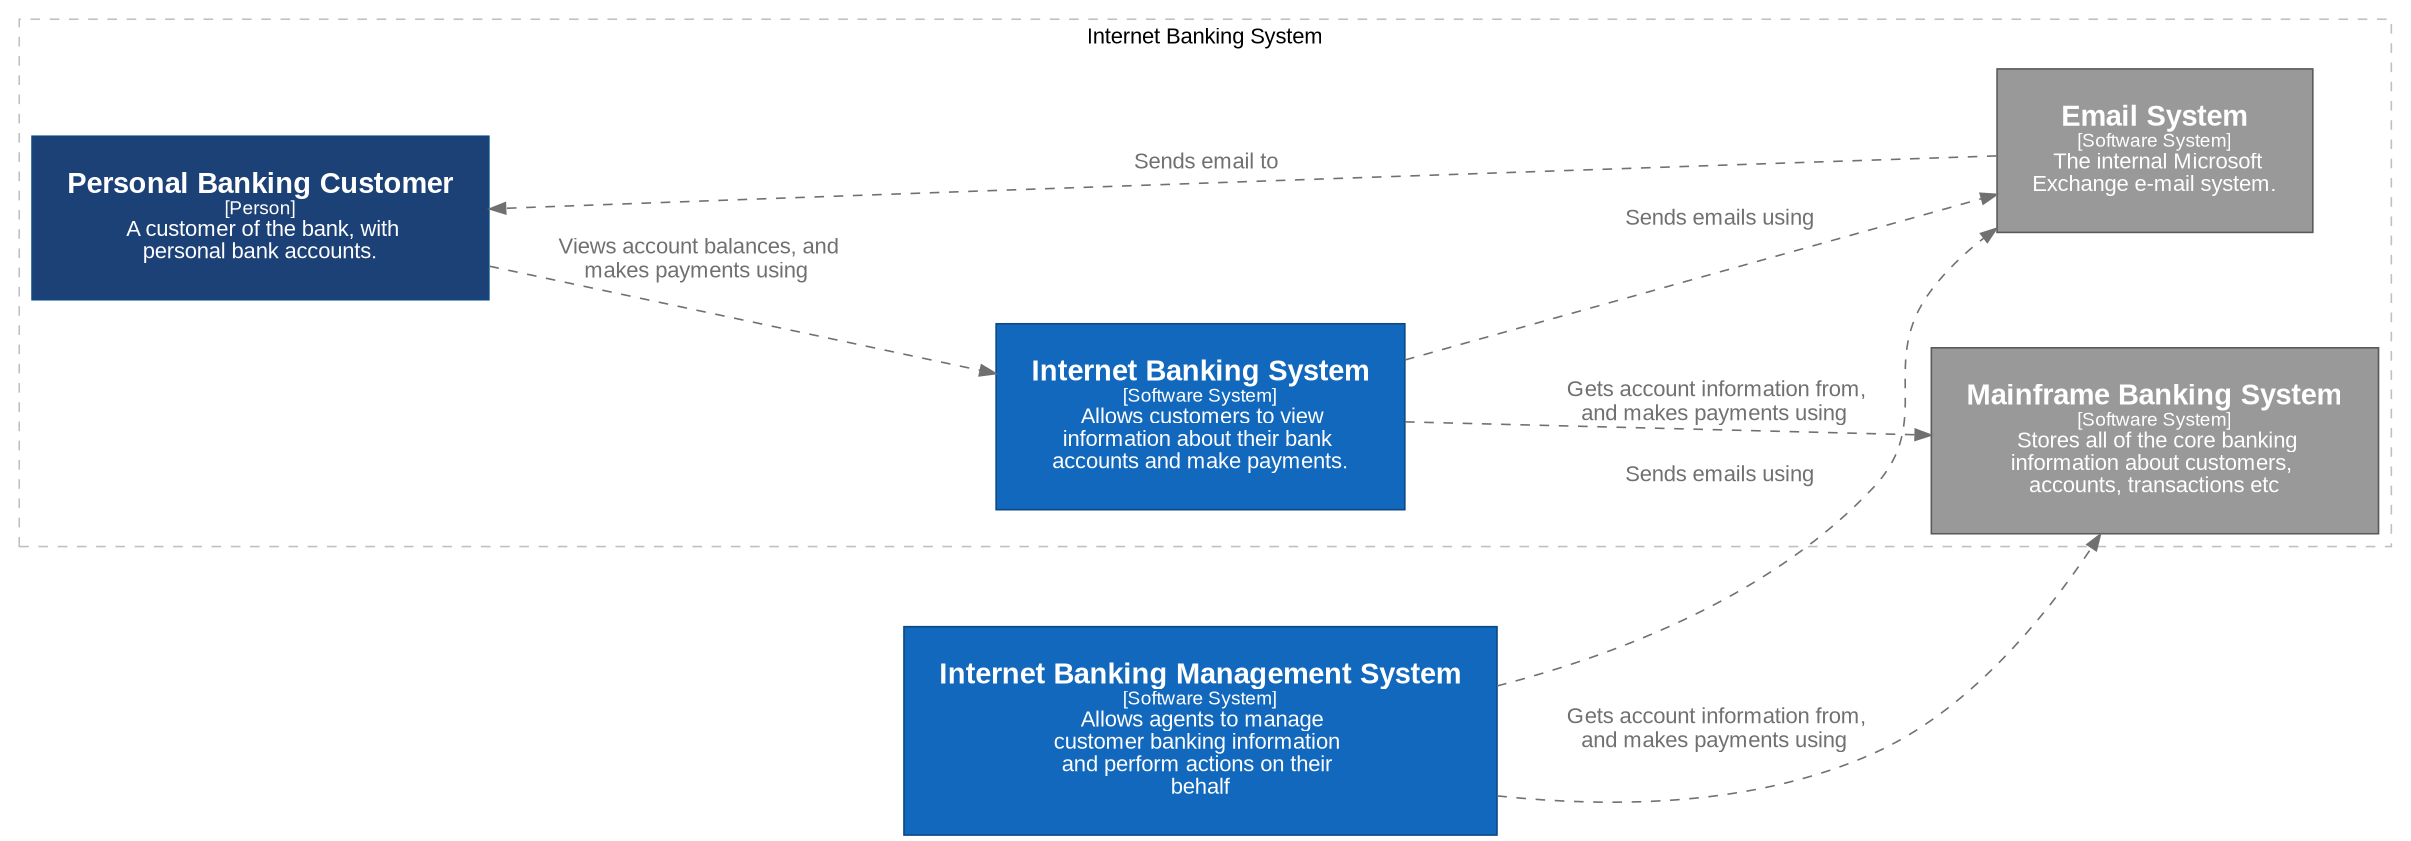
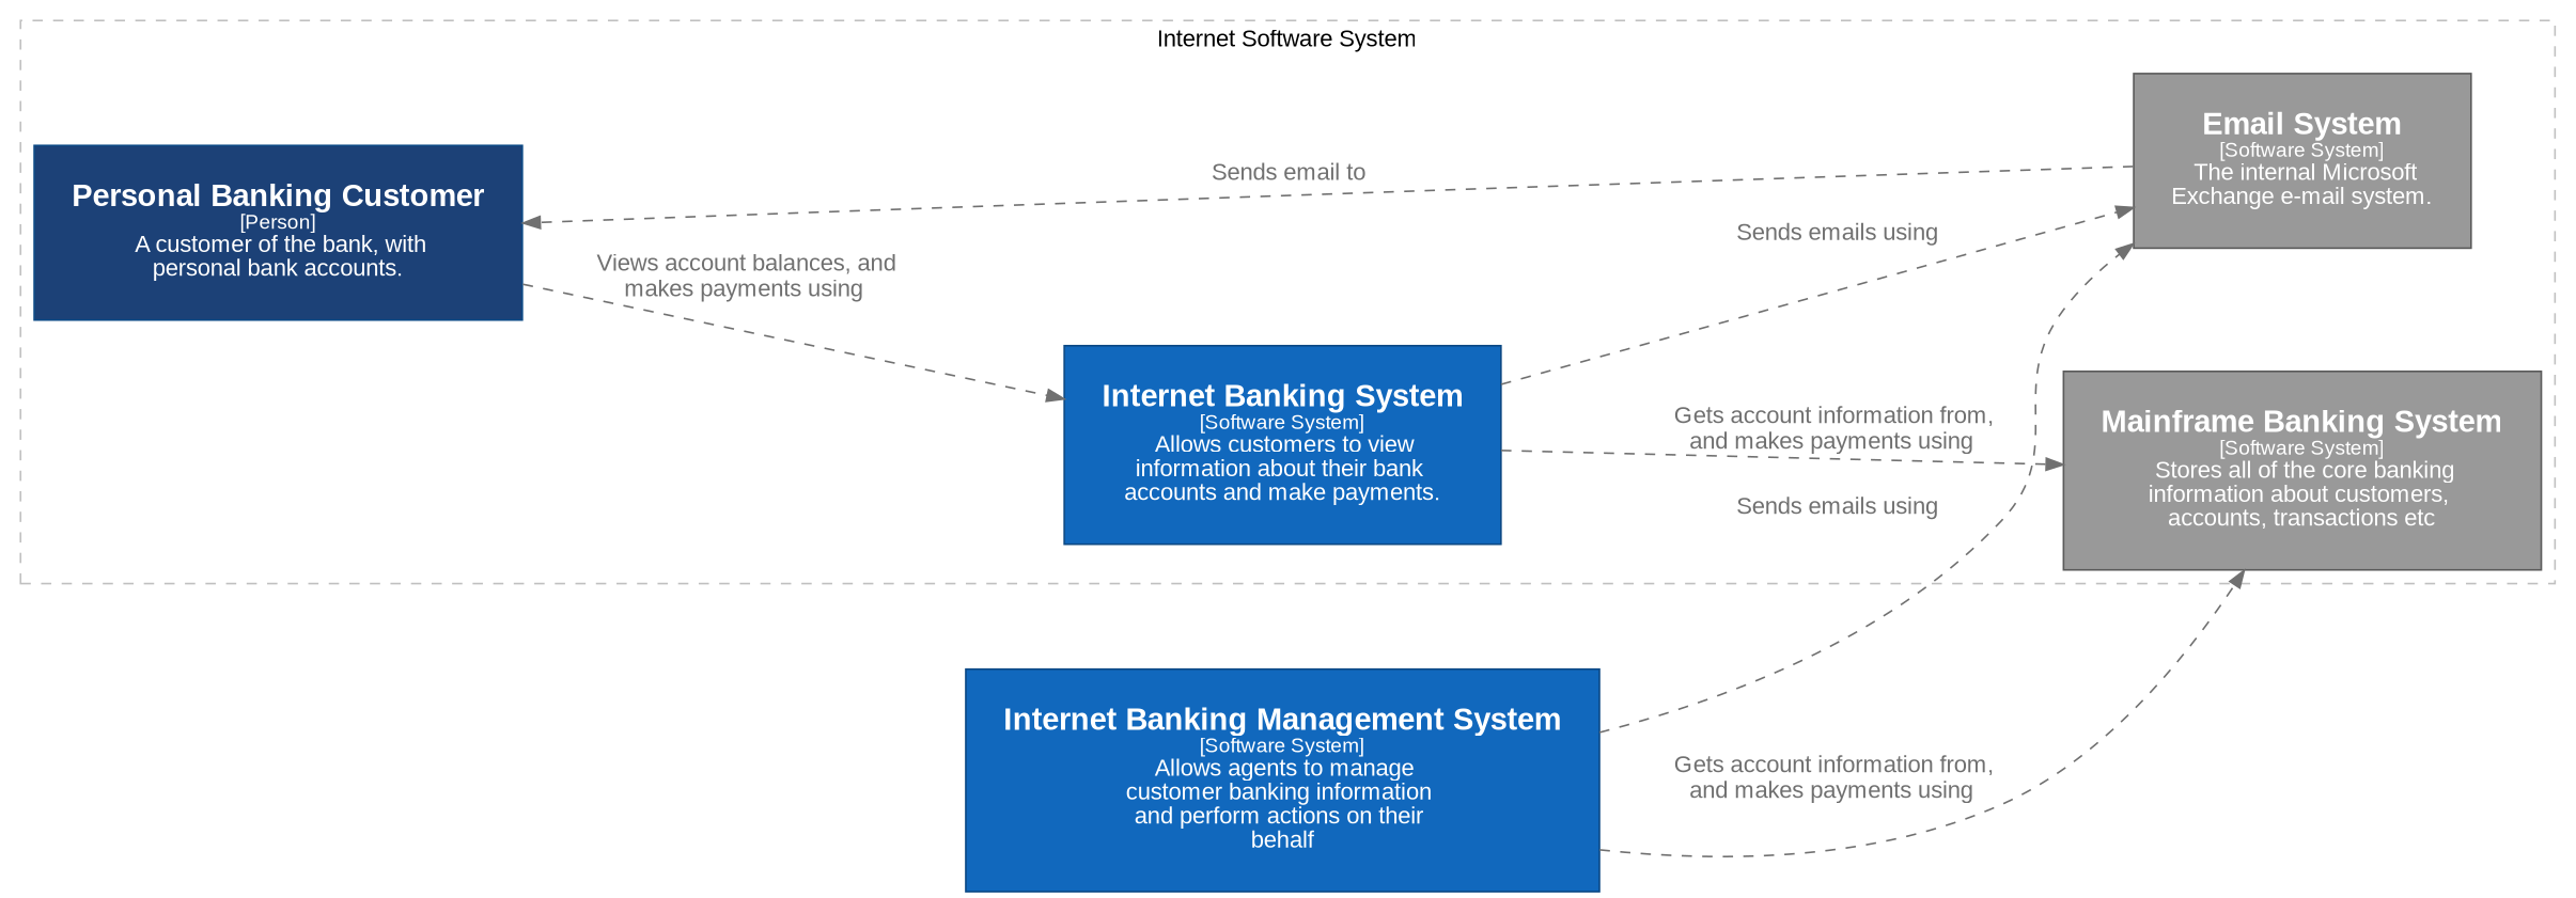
  digraph {
    compound=true
    fontname=Arial
    nodesep=1.0
    rankdir=LR
    ranksep=1.0
    node [color="#0b4884" fillcolor="#1168bd" fontcolor="#ffffff" fontname=Arial margin="0.3,0.3" shape=rect style=filled]
    edge [color="#707070" fontcolor="#707070" fontname=Arial style=dashed]
    n1 [fillcolor="#1C4177" label=<<font point-size="18"><b>Personal Banking Customer</b></font><br /><font point-size="12">[Person]</font><br /><font point-size="14">  A customer of the bank, with <br />personal bank accounts.</font>>]
    n2 [label=<<font point-size="18"><b>Internet Banking System</b></font><br /><font point-size="12">[Software System]</font><br /><font point-size="14">  Allows customers to view <br />information about their bank <br />accounts and make payments.</font>>]
    n3 [color="#5a5a5a" fillcolor="#999999" label=<<font point-size="18"><b>Email System</b></font><br /><font point-size="12">[Software System]</font><br /><font point-size="14">  The internal Microsoft <br />Exchange e-mail system.</font>>]
    n4 [color="#5a5a5a" fillcolor="#999999" label=<<font point-size="18"><b>Mainframe Banking System</b></font><br /><font point-size="12">[Software System]</font><br /><font point-size="14">  Stores all of the core banking <br />information about customers, <br />accounts, transactions etc</font>>]
    n5 [label=<<font point-size="18"><b>Internet Banking Management System</b></font><br /><font point-size="12">[Software System]</font><br /><font point-size="14">  Allows agents to manage <br />customer banking information <br />and perform actions on their <br />behalf</font>>]
    subgraph cluster_1 {
      color=grey
-     label="Internet Banking System"
+     label="Internet Software System"
      style=dashed
      n1
      n2
      n3
      n4
    }
    n1 -> n2 [label=<<font point-size="14">  Views account balances, and <br />makes payments using</font>>]
    n2 -> n3 [label=<<font point-size="14">  Sends emails using</font>>]
    n2 -> n4 [label=<<font point-size="14">  Gets account information from, <br />and makes payments using</font>>]
    n3 -> n1 [label=<<font point-size="14">  Sends email to</font>>]
    n5 -> n3 [label=<<font point-size="14">  Sends emails using</font>>]
    n5 -> n4 [label=<<font point-size="14">  Gets account information from, <br />and makes payments using</font>>]
  }
